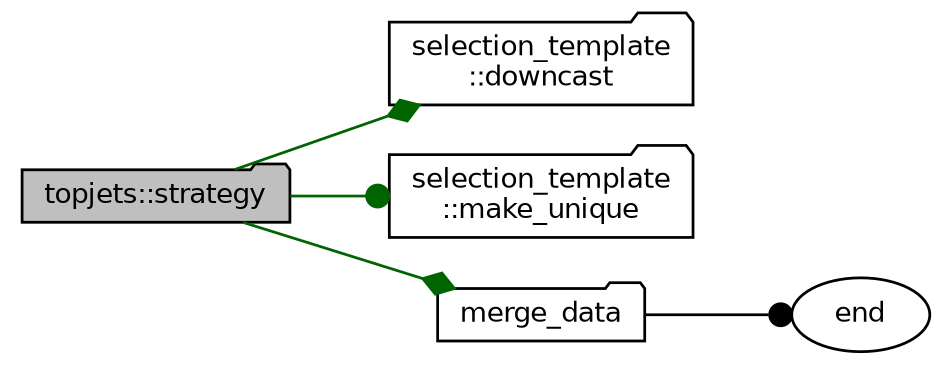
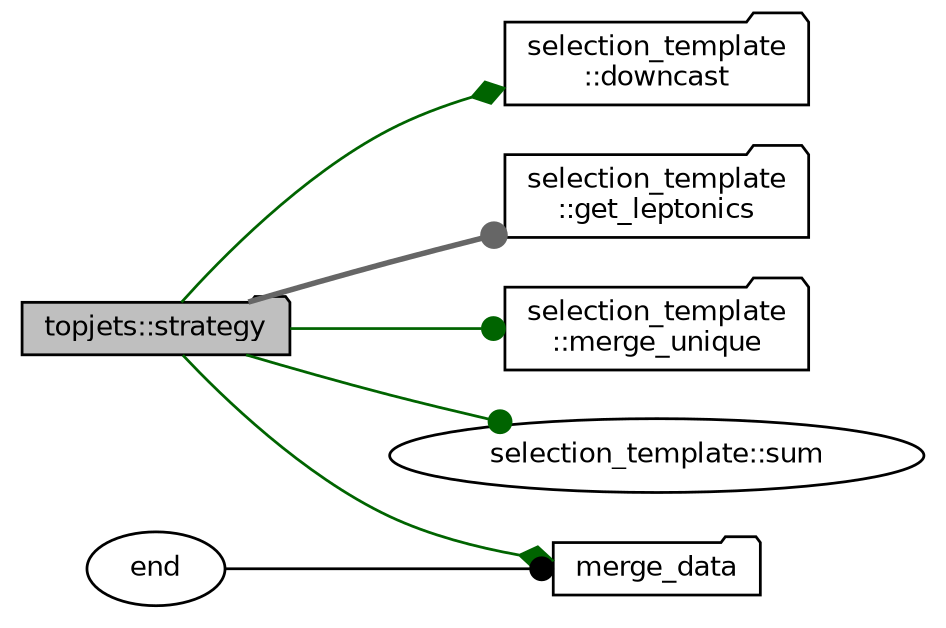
  digraph {
    rankdir=LR
    node [color=black fillcolor=white fontname=Helvetica fontsize=10 shape=folder style=filled]
    edge [arrowhead=dot color=darkgreen fontname=Helvetica fontsize=10 labelfontname=Helvetica labelfontsize=10 style=solid]
    n1 [fillcolor=grey75 fontcolor=black height=0.2 label="topjets::strategy" width=0.4]
    n2 [height=0.2 label="selection_template\l::downcast" width=0.4]
-   n4 [height=0.2 label="selection_template\l::make_unique" width=0.4]
+   n3 [height=0.2 label="selection_template\l::get_leptonics" width=0.4]
+   n4 [height=0.2 label="selection_template\l::merge_unique" width=0.4]
    n5 [height=0.2 label=merge_data width=0.4]
+   n6 [height=0.2 label="selection_template::sum" shape=ellipse width=0.4]
    n7 [height=0.2 label=end shape=ellipse width=0.4]
    n1 -> n2 [arrowhead=diamond]
+   n1 -> n3 [color=gray40 style=bold]
    n1 -> n4
    n1 -> n5 [arrowhead=diamond]
-   n5 -> n7 [color=black]
+   n1 -> n6
+   n7 -> n5 [color=black]
  }
